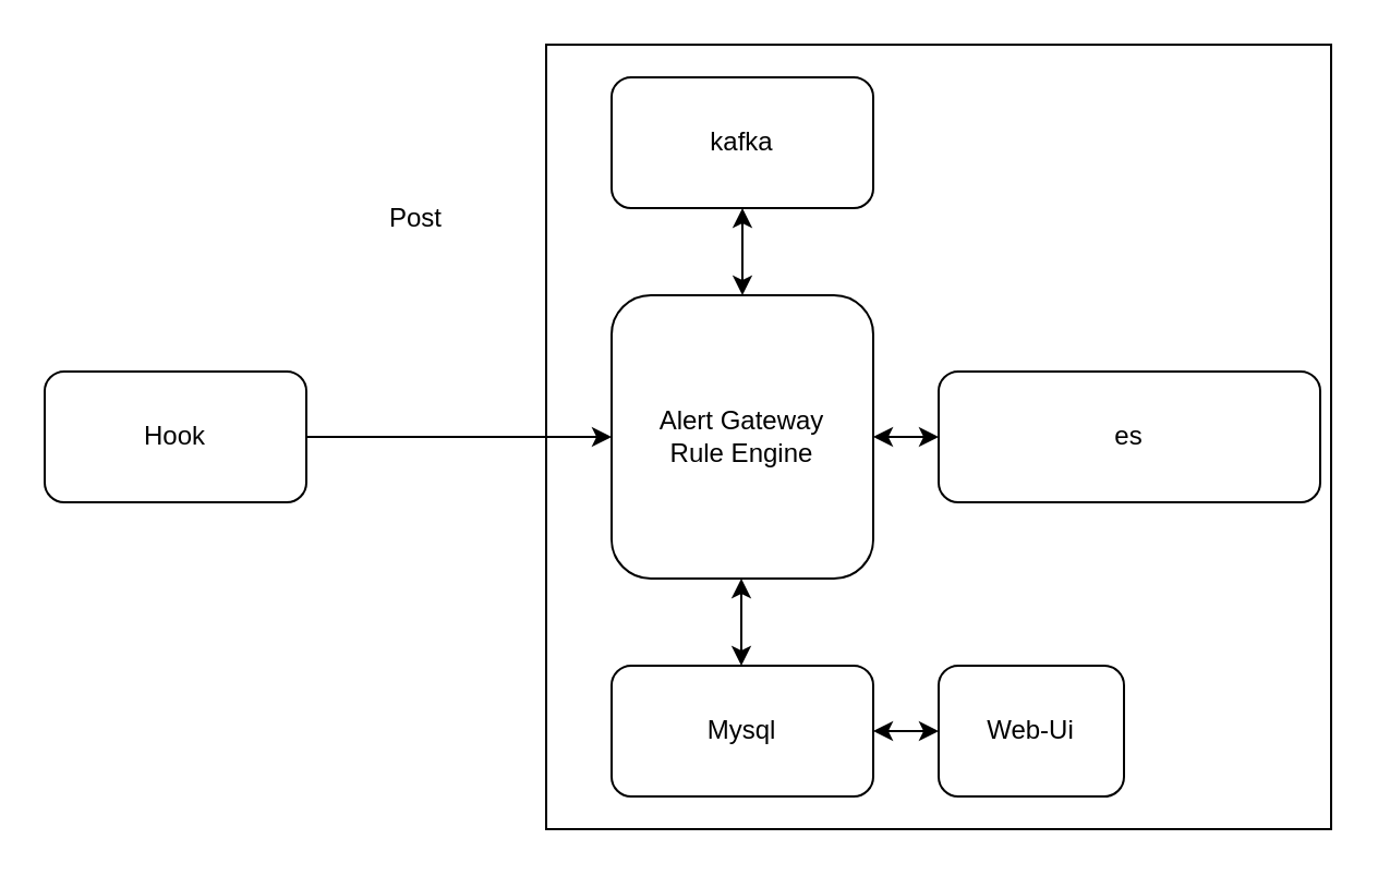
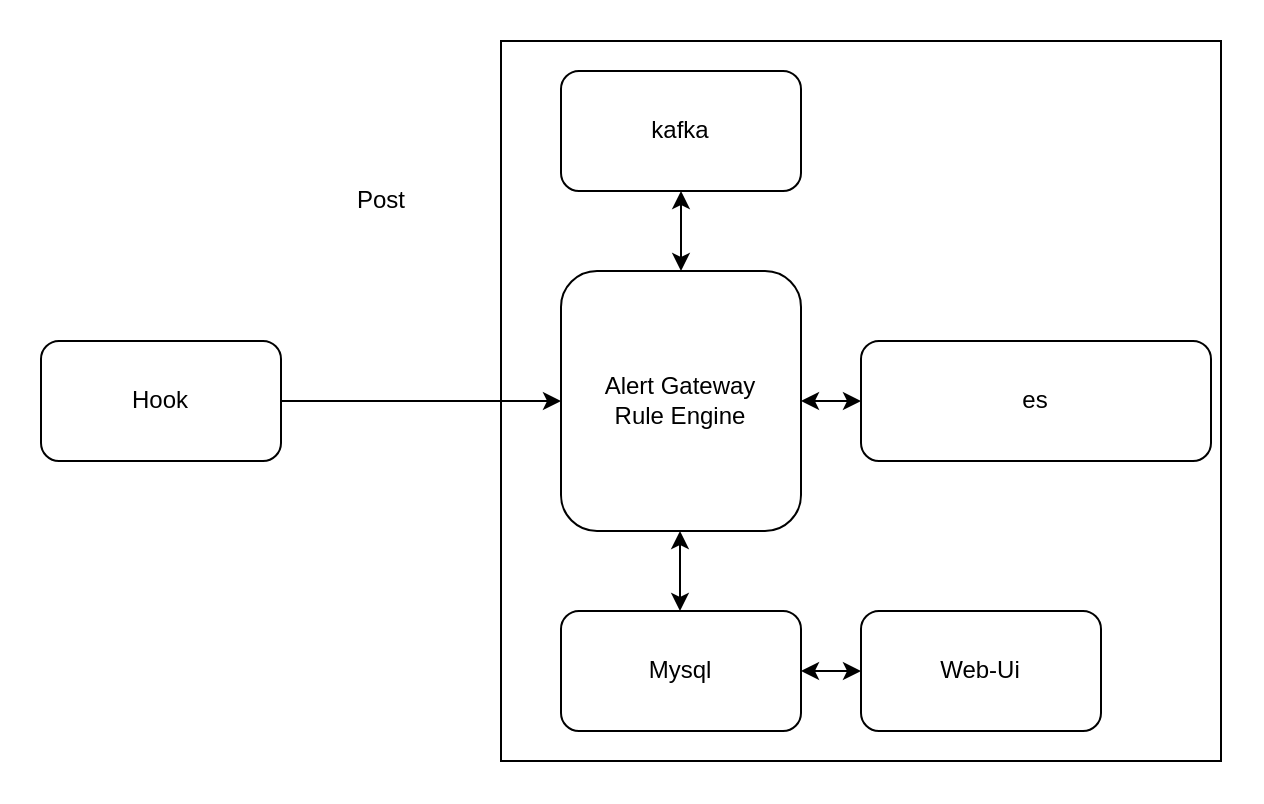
  <mxCell id="0" />
  <mxCell id="1" parent="0" />
  <mxCell id="2" value="" style="whiteSpace=wrap;html=1;aspect=fixed;rounded=0;" vertex="1" parent="1"><mxGeometry x="250" y="20" width="360" height="360" as="geometry" /></mxCell>
  <mxCell id="3" value="Alert Gateway&lt;br&gt;Rule Engine" style="rounded=1;whiteSpace=wrap;html=1;" vertex="1" parent="1"><mxGeometry x="280" y="135" width="120" height="130" as="geometry" /></mxCell>
  <mxCell id="4" style="edgeStyle=orthogonalEdgeStyle;orthogonalLoop=1;jettySize=auto;html=1;" edge="1" parent="1" source="5" target="3"><mxGeometry relative="1" as="geometry" /></mxCell>
  <mxCell id="5" value="Hook" style="rounded=1;whiteSpace=wrap;html=1;" vertex="1" parent="1"><mxGeometry x="20" y="170" width="120" height="60" as="geometry" /></mxCell>
  <mxCell id="6" value="Post" style="text;html=1;align=center;verticalAlign=middle;resizable=0;points=[];autosize=1;strokeColor=none;fillColor=none;" vertex="1" parent="1"><mxGeometry x="170" y="90" width="40" height="20" as="geometry" /></mxCell>
  <mxCell id="7" value="kafka" style="rounded=1;whiteSpace=wrap;html=1;" vertex="1" parent="1"><mxGeometry x="280" y="35" width="120" height="60" as="geometry" /></mxCell>
  <mxCell id="8" value="" style="endArrow=classic;startArrow=classic;html=1;exitX=0.5;exitY=0;exitDx=0;exitDy=0;entryX=0.5;entryY=1;entryDx=0;entryDy=0;" edge="1" parent="1" source="3" target="7"><mxGeometry width="50" height="50" relative="1" as="geometry"><mxPoint x="315" y="135" as="sourcePoint" /><mxPoint x="365" y="85" as="targetPoint" /></mxGeometry></mxCell>
  <mxCell id="9" value="Mysql" style="rounded=1;whiteSpace=wrap;html=1;" vertex="1" parent="1"><mxGeometry x="280" y="305" width="120" height="60" as="geometry" /></mxCell>
  <mxCell id="10" value="" style="endArrow=classic;startArrow=classic;html=1;exitX=0.5;exitY=0;exitDx=0;exitDy=0;entryX=0.5;entryY=1;entryDx=0;entryDy=0;" edge="1" parent="1"><mxGeometry width="50" height="50" relative="1" as="geometry"><mxPoint x="339.5" y="305" as="sourcePoint" /><mxPoint x="339.5" y="265" as="targetPoint" /></mxGeometry></mxCell>
- <mxCell id="11" value="Web-Ui" style="rounded=1;whiteSpace=wrap;html=1;" vertex="1" parent="1"><mxGeometry x="430" y="305" width="85" height="60" as="geometry" /></mxCell>
+ <mxCell id="11" value="Web-Ui" style="rounded=1;whiteSpace=wrap;html=1;" vertex="1" parent="1"><mxGeometry x="430" y="305" width="120" height="60" as="geometry" /></mxCell>
  <mxCell id="12" value="" style="endArrow=classic;startArrow=classic;html=1;exitX=1;exitY=0.5;exitDx=0;exitDy=0;entryX=0;entryY=0.5;entryDx=0;entryDy=0;" edge="1" parent="1" source="9" target="11"><mxGeometry width="50" height="50" relative="1" as="geometry"><mxPoint x="420" y="355" as="sourcePoint" /><mxPoint x="420" y="315" as="targetPoint" /></mxGeometry></mxCell>
  <mxCell id="13" value="es" style="rounded=1;whiteSpace=wrap;html=1;" vertex="1" parent="1"><mxGeometry x="430" y="170" width="175" height="60" as="geometry" /></mxCell>
  <mxCell id="14" value="" style="endArrow=classic;startArrow=classic;html=1;exitX=1;exitY=0.5;exitDx=0;exitDy=0;entryX=0;entryY=0.5;entryDx=0;entryDy=0;" edge="1" parent="1" source="3" target="13"><mxGeometry width="50" height="50" relative="1" as="geometry"><mxPoint x="420" y="220" as="sourcePoint" /><mxPoint x="420" y="180" as="targetPoint" /></mxGeometry></mxCell>
